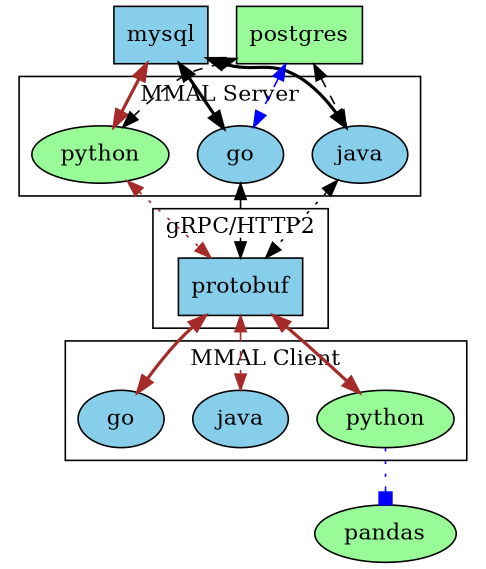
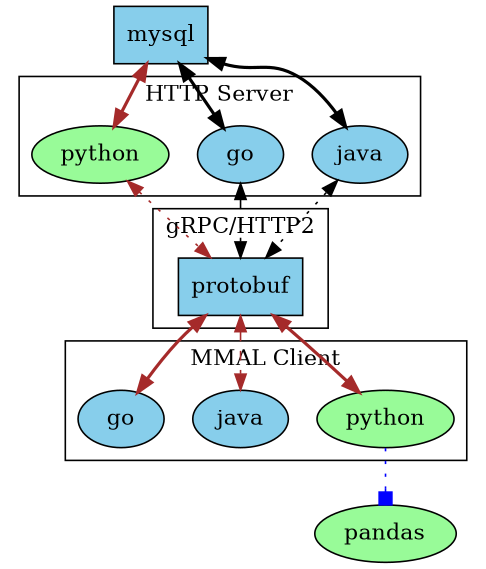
  digraph {
    node [fillcolor=skyblue shape=oval style=filled]
    edge [color=black dir=both style=dashed]
    n1 [fillcolor=palegreen label=python]
    n2 [label=java]
    n3 [label=go]
    n4 [fillcolor=palegreen label=python]
    n5 [label=java]
    n6 [label=go]
    n7 [label=protobuf shape=rectangle]
    pandas [fillcolor=palegreen shape=""]
    mysql [shape=rectangle]
-   postgres [fillcolor=palegreen shape=rectangle]
    subgraph cluster_1 {
-     label="MMAL Server"
+     label="HTTP Server"
      n1
      n2
      n3
    }
    subgraph cluster_2 {
      label="MMAL Client"
      n4
      n5
      n6
    }
    subgraph cluster_3 {
      color=black
      label="gRPC/HTTP2"
      n7
    }
    n1 -> n7 [color=brown style=dotted]
    n2 -> n7 [style=dotted]
    n3 -> n7
    n4 -> pandas [arrowhead=box color=blue style=dotted dir=""]
    n7 -> n4 [color=brown style=bold]
    n7 -> n5 [color=brown]
    n7 -> n6 [color=brown style=bold]
    mysql -> n1 [color=brown style=bold]
    mysql -> n2 [style=bold]
    mysql -> n3 [style=bold]
-   postgres -> n1
-   postgres -> n2
-   postgres -> n3 [color=blue]
  }
